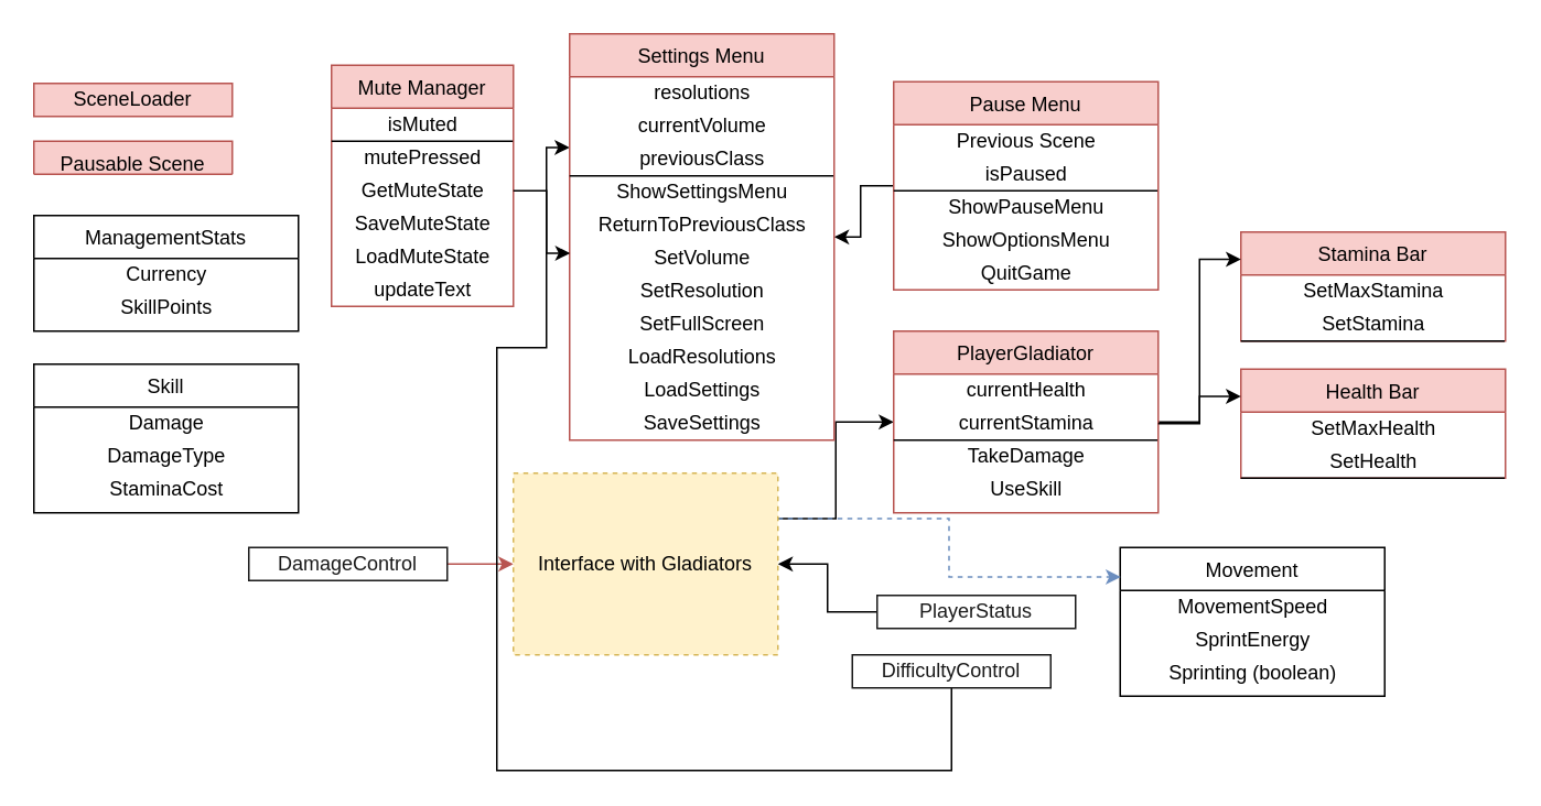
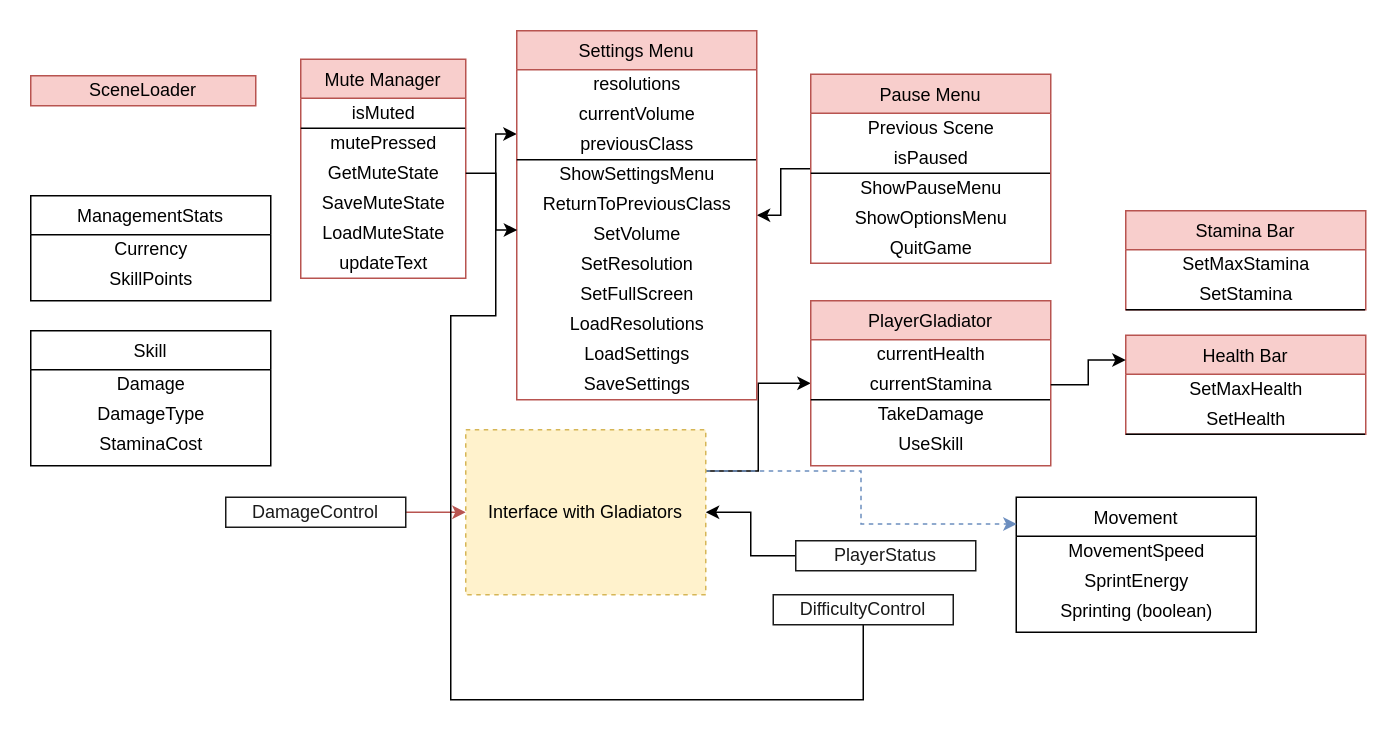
  <mxCell id="0" />
  <mxCell id="1" parent="0" />
  <mxCell id="2" style="edgeStyle=orthogonalEdgeStyle;rounded=0;orthogonalLoop=1;jettySize=auto;html=1;exitX=1;exitY=0.5;exitDx=0;exitDy=0;entryX=0;entryY=0.5;entryDx=0;entryDy=0;fillColor=#f8cecc;strokeColor=#b85450;" edge="1" parent="1" source="3" target="23"><mxGeometry relative="1" as="geometry" /></mxCell>
  <mxCell id="3" value="DamageControl" style="text;html=1;fillColor=none;align=center;verticalAlign=middle;rounded=0;labelBorderColor=none;whiteSpace=wrap;strokeColor=#1A1A1A;fontColor=#1A1A1A;" parent="1" vertex="1"><mxGeometry x="150" y="331" width="120" height="20" as="geometry" /></mxCell>
  <mxCell id="4" value="Movement" style="swimlane;fontStyle=0;align=center;verticalAlign=top;childLayout=stackLayout;horizontal=1;startSize=26;horizontalStack=0;resizeParent=1;resizeLast=0;collapsible=1;marginBottom=0;rounded=0;shadow=0;strokeWidth=1;" parent="1" vertex="1"><mxGeometry x="677" y="331" width="160" height="90" as="geometry"><mxRectangle x="230" y="140" width="160" height="26" as="alternateBounds" /></mxGeometry></mxCell>
  <mxCell id="5" value="MovementSpeed" style="text;html=1;align=center;verticalAlign=middle;resizable=0;points=[];autosize=1;" parent="4" vertex="1"><mxGeometry y="26" width="160" height="20" as="geometry" /></mxCell>
  <mxCell id="6" value="SprintEnergy" style="text;html=1;align=center;verticalAlign=middle;resizable=0;points=[];autosize=1;" parent="4" vertex="1"><mxGeometry y="46" width="160" height="20" as="geometry" /></mxCell>
  <mxCell id="7" value="Sprinting (boolean)" style="text;html=1;align=center;verticalAlign=middle;resizable=0;points=[];autosize=1;" parent="4" vertex="1"><mxGeometry y="66" width="160" height="20" as="geometry" /></mxCell>
- <mxCell id="8" value="Pausable Scene" style="swimlane;fontStyle=0;align=center;verticalAlign=top;childLayout=stackLayout;horizontal=1;startSize=26;horizontalStack=0;resizeParent=1;resizeLast=0;collapsible=1;marginBottom=0;rounded=0;shadow=0;strokeWidth=1;fillColor=#f8cecc;strokeColor=#b85450;" parent="1" vertex="1"><mxGeometry x="20" y="85" width="120" height="20" as="geometry"><mxRectangle x="230" y="140" width="160" height="26" as="alternateBounds" /></mxGeometry></mxCell>
  <mxCell id="9" value="ManagementStats" style="swimlane;fontStyle=0;align=center;verticalAlign=top;childLayout=stackLayout;horizontal=1;startSize=26;horizontalStack=0;resizeParent=1;resizeLast=0;collapsible=1;marginBottom=0;rounded=0;shadow=0;strokeWidth=1;" parent="1" vertex="1"><mxGeometry x="20" y="130" width="160" height="70" as="geometry"><mxRectangle x="230" y="140" width="160" height="26" as="alternateBounds" /></mxGeometry></mxCell>
  <mxCell id="10" value="Currency" style="text;html=1;align=center;verticalAlign=middle;resizable=0;points=[];autosize=1;" parent="9" vertex="1"><mxGeometry y="26" width="160" height="20" as="geometry" /></mxCell>
  <mxCell id="11" value="SkillPoints" style="text;html=1;align=center;verticalAlign=middle;resizable=0;points=[];autosize=1;" parent="9" vertex="1"><mxGeometry y="46" width="160" height="20" as="geometry" /></mxCell>
  <mxCell id="12" value="Skill" style="swimlane;fontStyle=0;align=center;verticalAlign=top;childLayout=stackLayout;horizontal=1;startSize=26;horizontalStack=0;resizeParent=1;resizeLast=0;collapsible=1;marginBottom=0;rounded=0;shadow=0;strokeWidth=1;" parent="1" vertex="1"><mxGeometry x="20" y="220" width="160" height="90" as="geometry"><mxRectangle x="230" y="140" width="160" height="26" as="alternateBounds" /></mxGeometry></mxCell>
  <mxCell id="13" value="Damage" style="text;html=1;align=center;verticalAlign=middle;resizable=0;points=[];autosize=1;" parent="12" vertex="1"><mxGeometry y="26" width="160" height="20" as="geometry" /></mxCell>
  <mxCell id="14" value="DamageType" style="text;html=1;align=center;verticalAlign=middle;resizable=0;points=[];autosize=1;" parent="12" vertex="1"><mxGeometry y="46" width="160" height="20" as="geometry" /></mxCell>
  <mxCell id="15" value="StaminaCost" style="text;html=1;align=center;verticalAlign=middle;resizable=0;points=[];autosize=1;" parent="12" vertex="1"><mxGeometry y="66" width="160" height="20" as="geometry" /></mxCell>
- <mxCell id="16" value="SceneLoader" style="text;html=1;fillColor=#f8cecc;align=center;verticalAlign=middle;rounded=0;labelBorderColor=none;whiteSpace=wrap;strokeColor=#b85450;" parent="1" vertex="1"><mxGeometry x="20" y="50" width="120" height="20" as="geometry" /></mxCell>
+ <mxCell id="16" value="SceneLoader" style="text;html=1;fillColor=#f8cecc;align=center;verticalAlign=middle;rounded=0;labelBorderColor=none;whiteSpace=wrap;strokeColor=#b85450;" parent="1" vertex="1"><mxGeometry x="20" y="50" width="150" height="20" as="geometry" /></mxCell>
  <mxCell id="17" style="edgeStyle=orthogonalEdgeStyle;rounded=0;orthogonalLoop=1;jettySize=auto;html=1;" edge="1" parent="1" source="18" target="23"><mxGeometry relative="1" as="geometry" /></mxCell>
  <mxCell id="18" value="PlayerStatus" style="text;html=1;fillColor=none;align=center;verticalAlign=middle;rounded=0;labelBorderColor=none;whiteSpace=wrap;strokeColor=#1A1A1A;fontColor=#1A1A1A;" parent="1" vertex="1"><mxGeometry x="530" y="360" width="120" height="20" as="geometry" /></mxCell>
  <mxCell id="19" style="edgeStyle=orthogonalEdgeStyle;rounded=0;orthogonalLoop=1;jettySize=auto;html=1;entryX=0;entryY=1.142;entryDx=0;entryDy=0;entryPerimeter=0;" edge="1" parent="1" source="20" target="57"><mxGeometry relative="1" as="geometry"><mxPoint x="280" y="220" as="targetPoint" /><Array as="points"><mxPoint x="300" y="466" /><mxPoint x="300" y="210" /><mxPoint x="330" y="210" /><mxPoint x="330" y="89" /></Array></mxGeometry></mxCell>
  <mxCell id="20" value="DifficultyControl" style="text;html=1;fillColor=none;align=center;verticalAlign=middle;rounded=0;labelBorderColor=none;whiteSpace=wrap;strokeColor=#1A1A1A;fontColor=#1A1A1A;" parent="1" vertex="1"><mxGeometry x="515" y="396" width="120" height="20" as="geometry" /></mxCell>
  <mxCell id="21" style="edgeStyle=orthogonalEdgeStyle;rounded=0;orthogonalLoop=1;jettySize=auto;html=1;exitX=1;exitY=0.25;exitDx=0;exitDy=0;" edge="1" parent="1" source="23" target="49"><mxGeometry relative="1" as="geometry" /></mxCell>
  <mxCell id="22" style="edgeStyle=orthogonalEdgeStyle;rounded=0;orthogonalLoop=1;jettySize=auto;html=1;exitX=1;exitY=0.25;exitDx=0;exitDy=0;entryX=0.002;entryY=0.198;entryDx=0;entryDy=0;entryPerimeter=0;fillColor=#dae8fc;strokeColor=#6c8ebf;dashed=1;" edge="1" parent="1" source="23" target="4"><mxGeometry relative="1" as="geometry" /></mxCell>
  <mxCell id="23" value="Interface with Gladiators" style="rounded=0;whiteSpace=wrap;html=1;fillColor=#fff2cc;strokeColor=#d6b656;dashed=1;" vertex="1" parent="1"><mxGeometry x="310" y="286" width="160" height="110" as="geometry" /></mxCell>
  <mxCell id="24" style="edgeStyle=orthogonalEdgeStyle;rounded=0;orthogonalLoop=1;jettySize=auto;html=1;" edge="1" parent="1" source="25" target="55"><mxGeometry relative="1" as="geometry" /></mxCell>
  <mxCell id="25" value="Pause Menu&#10;" style="swimlane;fontStyle=0;align=center;verticalAlign=top;childLayout=stackLayout;horizontal=1;startSize=26;horizontalStack=0;resizeParent=1;resizeLast=0;collapsible=1;marginBottom=0;rounded=0;shadow=0;strokeWidth=1;swimlaneLine=1;fillColor=#f8cecc;strokeColor=#b85450;" vertex="1" parent="1"><mxGeometry x="540" y="49" width="160" height="126" as="geometry"><mxRectangle x="900" y="105" width="160" height="26" as="alternateBounds" /></mxGeometry></mxCell>
  <mxCell id="26" value="Previous Scene" style="text;html=1;align=center;verticalAlign=middle;resizable=0;points=[];autosize=1;" vertex="1" parent="25"><mxGeometry y="26" width="160" height="20" as="geometry" /></mxCell>
  <mxCell id="27" value="isPaused" style="text;html=1;align=center;verticalAlign=middle;resizable=0;points=[];autosize=1;rounded=0;" vertex="1" parent="25"><mxGeometry y="46" width="160" height="20" as="geometry" /></mxCell>
  <mxCell id="28" value="ShowPauseMenu" style="text;html=1;align=center;verticalAlign=middle;resizable=0;points=[];autosize=1;perimeterSpacing=0;" vertex="1" parent="25"><mxGeometry y="66" width="160" height="20" as="geometry" /></mxCell>
  <mxCell id="29" value="ShowOptionsMenu" style="text;html=1;align=center;verticalAlign=middle;resizable=0;points=[];autosize=1;" vertex="1" parent="25"><mxGeometry y="86" width="160" height="20" as="geometry" /></mxCell>
  <mxCell id="30" value="" style="endArrow=none;html=1;exitX=0;exitY=0;exitDx=0;exitDy=0;exitPerimeter=0;entryX=0.997;entryY=0;entryDx=0;entryDy=0;entryPerimeter=0;" edge="1" parent="25" source="28" target="28"><mxGeometry width="50" height="50" relative="1" as="geometry"><mxPoint x="10" y="75" as="sourcePoint" /><mxPoint x="60" y="25" as="targetPoint" /></mxGeometry></mxCell>
  <mxCell id="31" value="QuitGame" style="text;html=1;align=center;verticalAlign=middle;resizable=0;points=[];autosize=1;" vertex="1" parent="25"><mxGeometry y="106" width="160" height="20" as="geometry" /></mxCell>
  <mxCell id="32" value="Health Bar" style="swimlane;fontStyle=0;align=center;verticalAlign=top;childLayout=stackLayout;horizontal=1;startSize=26;horizontalStack=0;resizeParent=1;resizeLast=0;collapsible=1;marginBottom=0;rounded=0;shadow=0;strokeWidth=1;swimlaneLine=1;fillColor=#f8cecc;strokeColor=#b85450;" vertex="1" parent="1"><mxGeometry x="750" y="223" width="160" height="66" as="geometry"><mxRectangle x="900" y="105" width="160" height="26" as="alternateBounds" /></mxGeometry></mxCell>
  <mxCell id="33" value="SetMaxHealth" style="text;html=1;align=center;verticalAlign=middle;resizable=0;points=[];autosize=1;" vertex="1" parent="32"><mxGeometry y="26" width="160" height="20" as="geometry" /></mxCell>
  <mxCell id="34" value="SetHealth" style="text;html=1;align=center;verticalAlign=middle;resizable=0;points=[];autosize=1;rounded=0;" vertex="1" parent="32"><mxGeometry y="46" width="160" height="20" as="geometry" /></mxCell>
  <mxCell id="35" value="" style="endArrow=none;html=1;exitX=0;exitY=0;exitDx=0;exitDy=0;exitPerimeter=0;entryX=0.997;entryY=0;entryDx=0;entryDy=0;entryPerimeter=0;" edge="1" parent="32"><mxGeometry width="50" height="50" relative="1" as="geometry"><mxPoint y="66" as="sourcePoint" /><mxPoint x="159.52" y="66" as="targetPoint" /></mxGeometry></mxCell>
  <mxCell id="36" value="Stamina Bar" style="swimlane;fontStyle=0;align=center;verticalAlign=top;childLayout=stackLayout;horizontal=1;startSize=26;horizontalStack=0;resizeParent=1;resizeLast=0;collapsible=1;marginBottom=0;rounded=0;shadow=0;strokeWidth=1;swimlaneLine=1;fillColor=#f8cecc;strokeColor=#b85450;" vertex="1" parent="1"><mxGeometry x="750" y="140" width="160" height="66" as="geometry"><mxRectangle x="900" y="105" width="160" height="26" as="alternateBounds" /></mxGeometry></mxCell>
  <mxCell id="37" value="SetMaxStamina" style="text;html=1;align=center;verticalAlign=middle;resizable=0;points=[];autosize=1;" vertex="1" parent="36"><mxGeometry y="26" width="160" height="20" as="geometry" /></mxCell>
  <mxCell id="38" value="SetStamina" style="text;html=1;align=center;verticalAlign=middle;resizable=0;points=[];autosize=1;rounded=0;" vertex="1" parent="36"><mxGeometry y="46" width="160" height="20" as="geometry" /></mxCell>
  <mxCell id="39" value="" style="endArrow=none;html=1;exitX=0;exitY=0;exitDx=0;exitDy=0;exitPerimeter=0;entryX=0.997;entryY=0;entryDx=0;entryDy=0;entryPerimeter=0;" edge="1" parent="36"><mxGeometry width="50" height="50" relative="1" as="geometry"><mxPoint y="66" as="sourcePoint" /><mxPoint x="159.52" y="66" as="targetPoint" /></mxGeometry></mxCell>
  <mxCell id="40" value="Mute Manager" style="swimlane;fontStyle=0;align=center;verticalAlign=top;childLayout=stackLayout;horizontal=1;startSize=26;horizontalStack=0;resizeParent=1;resizeLast=0;collapsible=1;marginBottom=0;rounded=0;shadow=0;strokeWidth=1;swimlaneLine=1;fillColor=#f8cecc;strokeColor=#b85450;" vertex="1" parent="1"><mxGeometry x="200" y="39" width="110" height="146" as="geometry"><mxRectangle x="900" y="105" width="160" height="26" as="alternateBounds" /></mxGeometry></mxCell>
  <mxCell id="41" value="isMuted" style="text;html=1;align=center;verticalAlign=middle;resizable=0;points=[];autosize=1;" vertex="1" parent="40"><mxGeometry y="26" width="110" height="20" as="geometry" /></mxCell>
  <mxCell id="42" value="mutePressed" style="text;html=1;align=center;verticalAlign=middle;resizable=0;points=[];autosize=1;perimeterSpacing=0;" vertex="1" parent="40"><mxGeometry y="46" width="110" height="20" as="geometry" /></mxCell>
  <mxCell id="43" value="GetMuteState" style="text;html=1;align=center;verticalAlign=middle;resizable=0;points=[];autosize=1;" vertex="1" parent="40"><mxGeometry y="66" width="110" height="20" as="geometry" /></mxCell>
  <mxCell id="44" value="" style="endArrow=none;html=1;exitX=0;exitY=0;exitDx=0;exitDy=0;exitPerimeter=0;entryX=0.997;entryY=0;entryDx=0;entryDy=0;entryPerimeter=0;" edge="1" parent="40" source="42" target="42"><mxGeometry width="50" height="50" relative="1" as="geometry"><mxPoint x="10" y="75" as="sourcePoint" /><mxPoint x="60" y="25" as="targetPoint" /></mxGeometry></mxCell>
  <mxCell id="45" value="SaveMuteState" style="text;html=1;align=center;verticalAlign=middle;resizable=0;points=[];autosize=1;" vertex="1" parent="40"><mxGeometry y="86" width="110" height="20" as="geometry" /></mxCell>
  <mxCell id="46" value="LoadMuteState" style="text;html=1;align=center;verticalAlign=middle;resizable=0;points=[];autosize=1;" vertex="1" parent="40"><mxGeometry y="106" width="110" height="20" as="geometry" /></mxCell>
  <mxCell id="47" value="updateText" style="text;html=1;align=center;verticalAlign=middle;resizable=0;points=[];autosize=1;" vertex="1" parent="40"><mxGeometry y="126" width="110" height="20" as="geometry" /></mxCell>
- <mxCell id="48" style="edgeStyle=orthogonalEdgeStyle;rounded=0;orthogonalLoop=1;jettySize=auto;html=1;entryX=0;entryY=0.25;entryDx=0;entryDy=0;" edge="1" parent="1" source="49" target="36"><mxGeometry relative="1" as="geometry" /></mxCell>
  <mxCell id="49" value="PlayerGladiator" style="swimlane;fontStyle=0;align=center;verticalAlign=top;childLayout=stackLayout;horizontal=1;startSize=26;horizontalStack=0;resizeParent=1;resizeLast=0;collapsible=1;marginBottom=0;rounded=0;shadow=0;strokeWidth=1;swimlaneLine=1;fillColor=#f8cecc;strokeColor=#b85450;" vertex="1" parent="1"><mxGeometry x="540" y="200" width="160" height="110" as="geometry"><mxRectangle x="900" y="105" width="160" height="26" as="alternateBounds" /></mxGeometry></mxCell>
  <mxCell id="50" value="currentHealth" style="text;html=1;align=center;verticalAlign=middle;resizable=0;points=[];autosize=1;" vertex="1" parent="49"><mxGeometry y="26" width="160" height="20" as="geometry" /></mxCell>
  <mxCell id="51" value="currentStamina" style="text;html=1;align=center;verticalAlign=middle;resizable=0;points=[];autosize=1;" vertex="1" parent="49"><mxGeometry y="46" width="160" height="20" as="geometry" /></mxCell>
  <mxCell id="52" value="TakeDamage" style="text;html=1;align=center;verticalAlign=middle;resizable=0;points=[];autosize=1;perimeterSpacing=0;" vertex="1" parent="49"><mxGeometry y="66" width="160" height="20" as="geometry" /></mxCell>
  <mxCell id="53" value="UseSkill" style="text;html=1;align=center;verticalAlign=middle;resizable=0;points=[];autosize=1;" vertex="1" parent="49"><mxGeometry y="86" width="160" height="20" as="geometry" /></mxCell>
  <mxCell id="54" value="" style="endArrow=none;html=1;exitX=0;exitY=0;exitDx=0;exitDy=0;exitPerimeter=0;entryX=0.997;entryY=0;entryDx=0;entryDy=0;entryPerimeter=0;" edge="1" parent="49" source="52" target="52"><mxGeometry width="50" height="50" relative="1" as="geometry"><mxPoint x="10" y="75" as="sourcePoint" /><mxPoint x="60" y="25" as="targetPoint" /></mxGeometry></mxCell>
  <mxCell id="55" value="Settings Menu" style="swimlane;fontStyle=0;align=center;verticalAlign=top;childLayout=stackLayout;horizontal=1;startSize=26;horizontalStack=0;resizeParent=1;resizeLast=0;collapsible=1;marginBottom=0;rounded=0;shadow=0;strokeWidth=1;swimlaneLine=1;fillColor=#f8cecc;strokeColor=#b85450;" vertex="1" parent="1"><mxGeometry x="344" y="20" width="160" height="246" as="geometry"><mxRectangle x="900" y="105" width="160" height="26" as="alternateBounds" /></mxGeometry></mxCell>
  <mxCell id="56" value="resolutions" style="text;html=1;align=center;verticalAlign=middle;resizable=0;points=[];autosize=1;" vertex="1" parent="55"><mxGeometry y="26" width="160" height="20" as="geometry" /></mxCell>
  <mxCell id="57" value="currentVolume" style="text;html=1;align=center;verticalAlign=middle;resizable=0;points=[];autosize=1;" vertex="1" parent="55"><mxGeometry y="46" width="160" height="20" as="geometry" /></mxCell>
  <mxCell id="58" value="previousClass" style="text;html=1;align=center;verticalAlign=middle;resizable=0;points=[];autosize=1;" vertex="1" parent="55"><mxGeometry y="66" width="160" height="20" as="geometry" /></mxCell>
  <mxCell id="59" value="ShowSettingsMenu" style="text;html=1;align=center;verticalAlign=middle;resizable=0;points=[];autosize=1;perimeterSpacing=0;" vertex="1" parent="55"><mxGeometry y="86" width="160" height="20" as="geometry" /></mxCell>
  <mxCell id="60" value="ReturnToPreviousClass" style="text;html=1;align=center;verticalAlign=middle;resizable=0;points=[];autosize=1;" vertex="1" parent="55"><mxGeometry y="106" width="160" height="20" as="geometry" /></mxCell>
  <mxCell id="61" value="" style="endArrow=none;html=1;exitX=0;exitY=0;exitDx=0;exitDy=0;exitPerimeter=0;entryX=0.997;entryY=0;entryDx=0;entryDy=0;entryPerimeter=0;" edge="1" parent="55" source="59" target="59"><mxGeometry width="50" height="50" relative="1" as="geometry"><mxPoint x="10" y="75" as="sourcePoint" /><mxPoint x="60" y="25" as="targetPoint" /></mxGeometry></mxCell>
  <mxCell id="62" value="SetVolume" style="text;html=1;align=center;verticalAlign=middle;resizable=0;points=[];autosize=1;" vertex="1" parent="55"><mxGeometry y="126" width="160" height="20" as="geometry" /></mxCell>
  <mxCell id="63" value="SetResolution" style="text;html=1;align=center;verticalAlign=middle;resizable=0;points=[];autosize=1;" vertex="1" parent="55"><mxGeometry y="146" width="160" height="20" as="geometry" /></mxCell>
  <mxCell id="64" value="SetFullScreen" style="text;html=1;align=center;verticalAlign=middle;resizable=0;points=[];autosize=1;" vertex="1" parent="55"><mxGeometry y="166" width="160" height="20" as="geometry" /></mxCell>
  <mxCell id="65" value="LoadResolutions" style="text;html=1;align=center;verticalAlign=middle;resizable=0;points=[];autosize=1;" vertex="1" parent="55"><mxGeometry y="186" width="160" height="20" as="geometry" /></mxCell>
  <mxCell id="66" value="LoadSettings" style="text;html=1;align=center;verticalAlign=middle;resizable=0;points=[];autosize=1;" vertex="1" parent="55"><mxGeometry y="206" width="160" height="20" as="geometry" /></mxCell>
  <mxCell id="67" value="SaveSettings" style="text;html=1;align=center;verticalAlign=middle;resizable=0;points=[];autosize=1;" vertex="1" parent="55"><mxGeometry y="226" width="160" height="20" as="geometry" /></mxCell>
  <mxCell id="68" style="edgeStyle=orthogonalEdgeStyle;rounded=0;orthogonalLoop=1;jettySize=auto;html=1;entryX=0.002;entryY=0.342;entryDx=0;entryDy=0;entryPerimeter=0;" edge="1" parent="1" source="43" target="62"><mxGeometry relative="1" as="geometry"><Array as="points"><mxPoint x="330" y="115" /><mxPoint x="330" y="153" /></Array></mxGeometry></mxCell>
  <mxCell id="69" style="edgeStyle=orthogonalEdgeStyle;rounded=0;orthogonalLoop=1;jettySize=auto;html=1;entryX=0;entryY=0.25;entryDx=0;entryDy=0;" edge="1" parent="1" source="51" target="32"><mxGeometry relative="1" as="geometry" /></mxCell>
